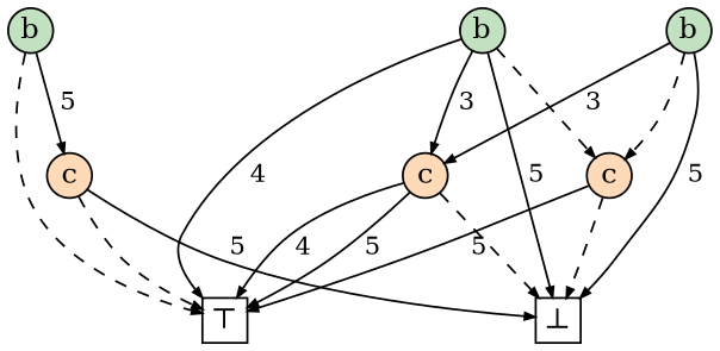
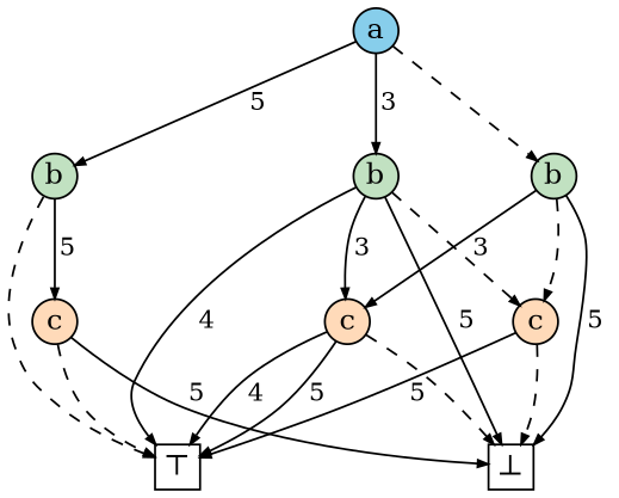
  digraph {
    node [fillcolor="#C1E1C1" fixedsize=true shape=circle style=filled]
    edge [arrowhead=normal arrowsize=0.5 color="#555" fontcolor=black fontsize=12 labelangle=-30]
+   n1 [fillcolor=skyblue label=a width=0.3]
    n2 [label=b width=0.3]
    n3 [label=b width=0.3]
    n4 [label=b width=0.3]
    n5 [fillcolor=peachpuff label=c width=0.3]
    n6 [height=0.3 label="⊤" shape=box width=0.3 fillcolor="" style=""]
    n7 [height=0.3 label="⊥" shape=box width=0.3 fillcolor="" style=""]
    n8 [fillcolor=peachpuff label=c width=0.3]
    n9 [fillcolor=peachpuff label=c width=0.3]
+   n1 -> n2 [label=" 5 "]
+   n1 -> n3 [label=" 3 "]
+   n1 -> n4 [style=dashed fontcolor="" fontsize="" labelangle=""]
    n2 -> n5 [label=" 5 "]
    n2 -> n6 [style=dashed fontcolor="" fontsize="" labelangle=""]
    n3 -> n6 [label=" 4 "]
    n3 -> n7 [label=" 5 "]
    n3 -> n8 [label=" 3 "]
    n3 -> n9 [style=dashed fontcolor="" fontsize="" labelangle=""]
    n4 -> n7 [label=" 5 "]
    n4 -> n8 [label=" 3 "]
    n4 -> n9 [style=dashed fontcolor="" fontsize="" labelangle=""]
    n5 -> n6 [style=dashed fontcolor="" fontsize="" labelangle=""]
    n5 -> n7 [label=" 5 "]
    n8 -> n6 [label=" 5 "]
    n8 -> n6 [label=" 4 "]
    n8 -> n7 [style=dashed fontcolor="" fontsize="" labelangle=""]
    n9 -> n6 [label=" 5 "]
    n9 -> n7 [style=dashed fontcolor="" fontsize="" labelangle=""]
  }
